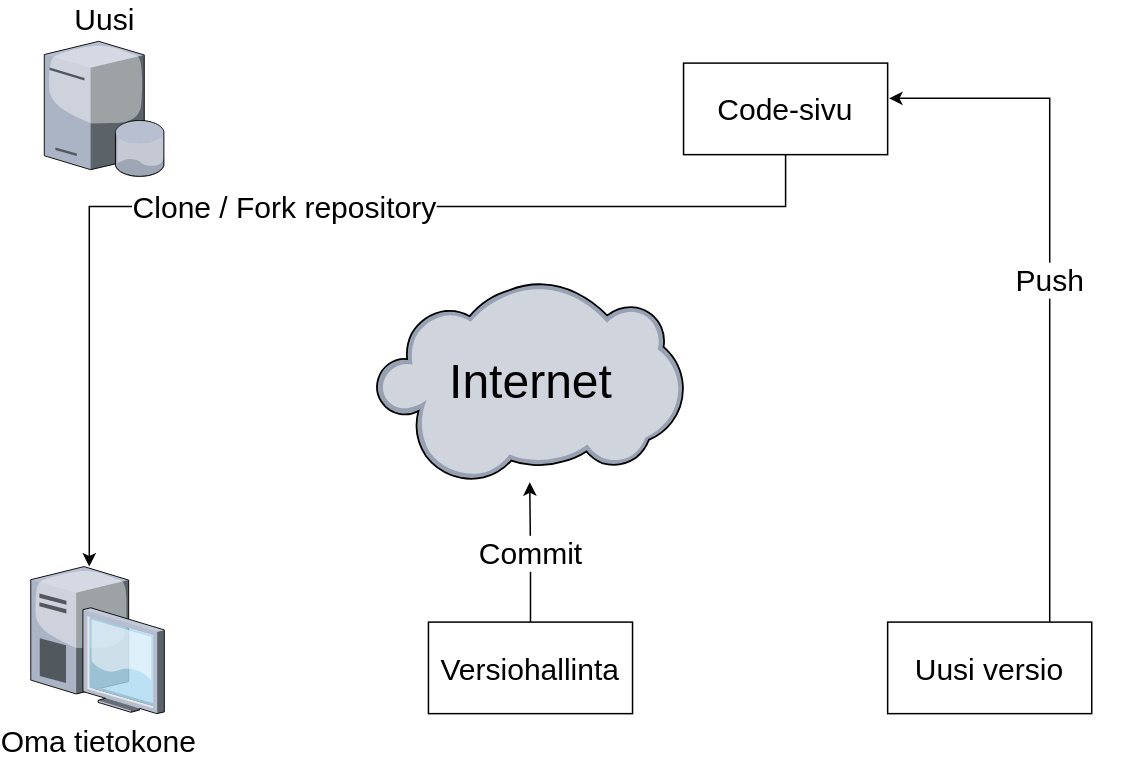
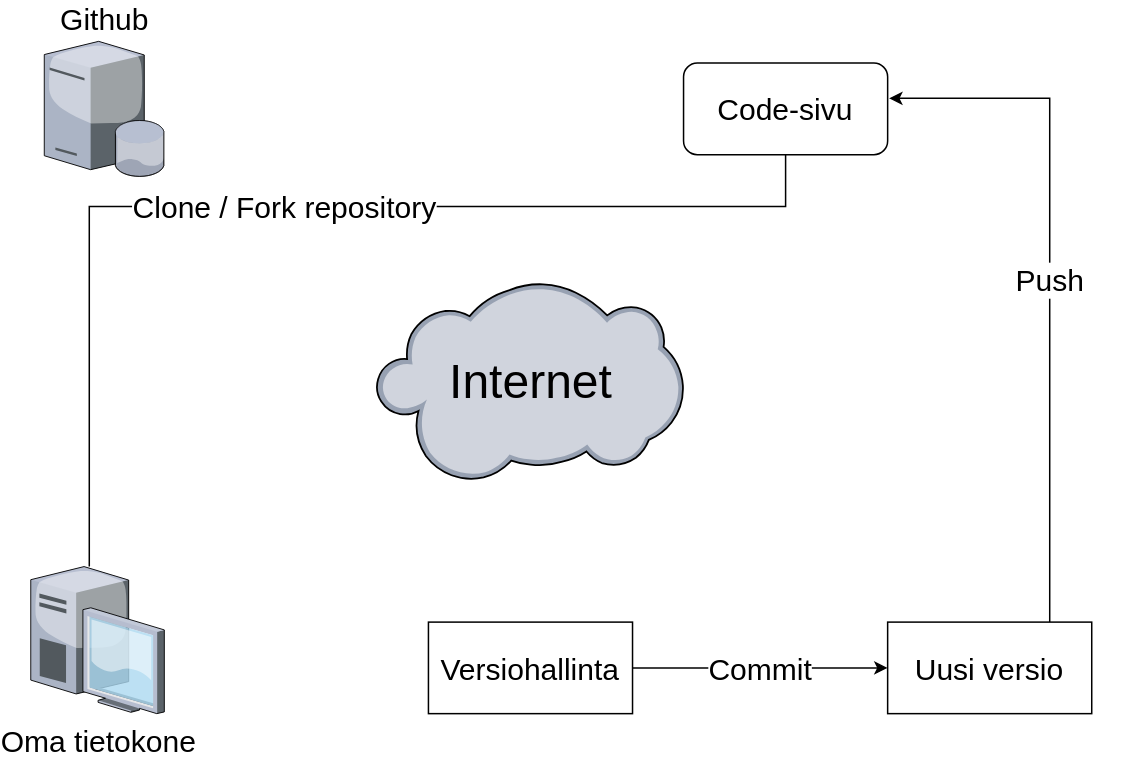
  <mxCell id="0" />
  <mxCell id="1" parent="0" />
  <mxCell id="2" value="Internet" style="verticalLabelPosition=middle;sketch=0;aspect=fixed;html=1;verticalAlign=middle;strokeColor=none;align=center;outlineConnect=0;shape=mxgraph.citrix.cloud;fontSize=32;labelPosition=center;" vertex="1" parent="1"><mxGeometry x="250" y="180" width="205" height="133.79" as="geometry" /></mxCell>
- <mxCell id="3" value="Uusi" style="verticalLabelPosition=top;sketch=0;aspect=fixed;html=1;verticalAlign=bottom;strokeColor=none;align=center;outlineConnect=0;shape=mxgraph.citrix.database_server;fontSize=20;labelPosition=center;" vertex="1" parent="1"><mxGeometry x="29" y="20" width="80" height="90" as="geometry" /></mxCell>
+ <mxCell id="3" value="Github" style="verticalLabelPosition=top;sketch=0;aspect=fixed;html=1;verticalAlign=bottom;strokeColor=none;align=center;outlineConnect=0;shape=mxgraph.citrix.database_server;fontSize=20;labelPosition=center;" vertex="1" parent="1"><mxGeometry x="29" y="20" width="80" height="90" as="geometry" /></mxCell>
  <mxCell id="4" value="Oma tietokone" style="verticalLabelPosition=bottom;sketch=0;aspect=fixed;html=1;verticalAlign=top;strokeColor=none;align=center;outlineConnect=0;shape=mxgraph.citrix.desktop;fontSize=20;" vertex="1" parent="1"><mxGeometry x="20" y="370" width="89" height="98" as="geometry" /></mxCell>
- <mxCell id="5" value="Commit" style="edgeStyle=orthogonalEdgeStyle;rounded=0;orthogonalLoop=1;jettySize=auto;html=1;fontSize=20;" edge="1" parent="1" source="6" target="2"><mxGeometry relative="1" as="geometry" /></mxCell>
+ <mxCell id="5" value="Commit" style="edgeStyle=orthogonalEdgeStyle;rounded=0;orthogonalLoop=1;jettySize=auto;html=1;entryX=0;entryY=0.5;entryDx=0;entryDy=0;fontSize=20;" edge="1" parent="1" source="6" target="8"><mxGeometry relative="1" as="geometry" /></mxCell>
  <mxCell id="6" value="Versiohallinta" style="rounded=0;whiteSpace=wrap;html=1;fontSize=20;" vertex="1" parent="1"><mxGeometry x="285" y="407" width="136" height="61" as="geometry" /></mxCell>
  <mxCell id="7" value="Push" style="edgeStyle=orthogonalEdgeStyle;rounded=0;orthogonalLoop=1;jettySize=auto;html=1;entryX=1.007;entryY=0.385;entryDx=0;entryDy=0;entryPerimeter=0;fontSize=20;" edge="1" parent="1" source="8" target="10"><mxGeometry relative="1" as="geometry"><Array as="points"><mxPoint x="699" y="58" /></Array></mxGeometry></mxCell>
  <mxCell id="8" value="Uusi versio" style="rounded=0;whiteSpace=wrap;html=1;fontSize=20;" vertex="1" parent="1"><mxGeometry x="591" y="407" width="136" height="61" as="geometry" /></mxCell>
- <mxCell id="9" value="Clone / Fork repository" style="edgeStyle=orthogonalEdgeStyle;rounded=0;orthogonalLoop=1;jettySize=auto;html=1;fontSize=20;" edge="1" parent="1" source="10" target="4"><mxGeometry relative="1" as="geometry"><Array as="points"><mxPoint x="523" y="130" /><mxPoint x="59" y="130" /></Array></mxGeometry></mxCell>
- <mxCell id="10" value="Code-sivu" style="rounded=0;whiteSpace=wrap;html=1;fontSize=20;" vertex="1" parent="1"><mxGeometry x="455" y="34.5" width="136" height="61" as="geometry" /></mxCell>
+ <mxCell id="9" value="Clone / Fork repository" style="edgeStyle=orthogonalEdgeStyle;rounded=0;orthogonalLoop=1;jettySize=auto;html=1;fontSize=20;endArrow=none;" edge="1" parent="1" source="10" target="4"><mxGeometry relative="1" as="geometry"><Array as="points"><mxPoint x="523" y="130" /><mxPoint x="59" y="130" /></Array></mxGeometry></mxCell>
+ <mxCell id="10" value="Code-sivu" style="whiteSpace=wrap;html=1;fontSize=20;rounded=1;" vertex="1" parent="1"><mxGeometry x="455" y="34.5" width="136" height="61" as="geometry" /></mxCell>
